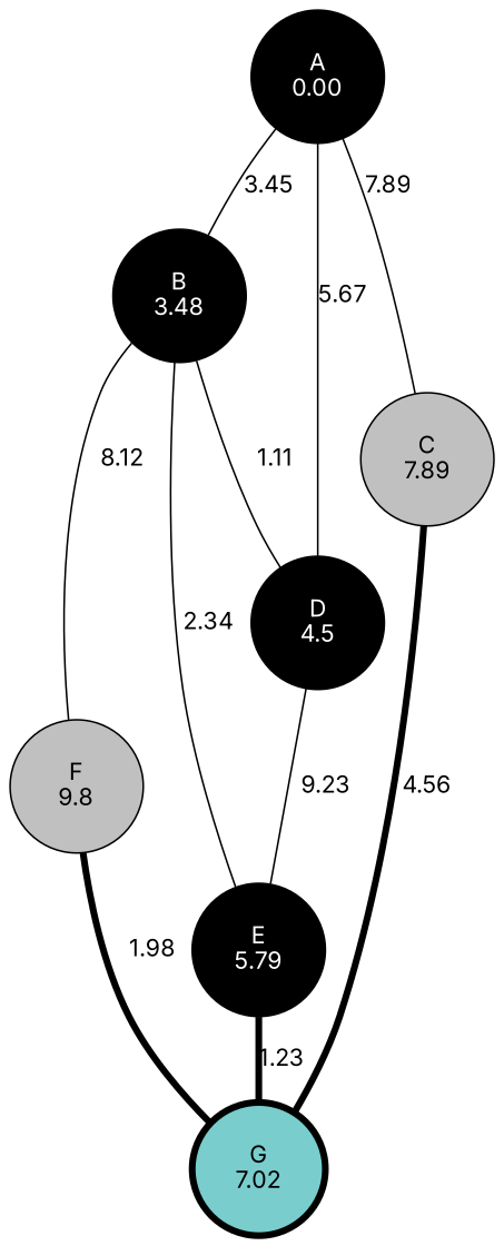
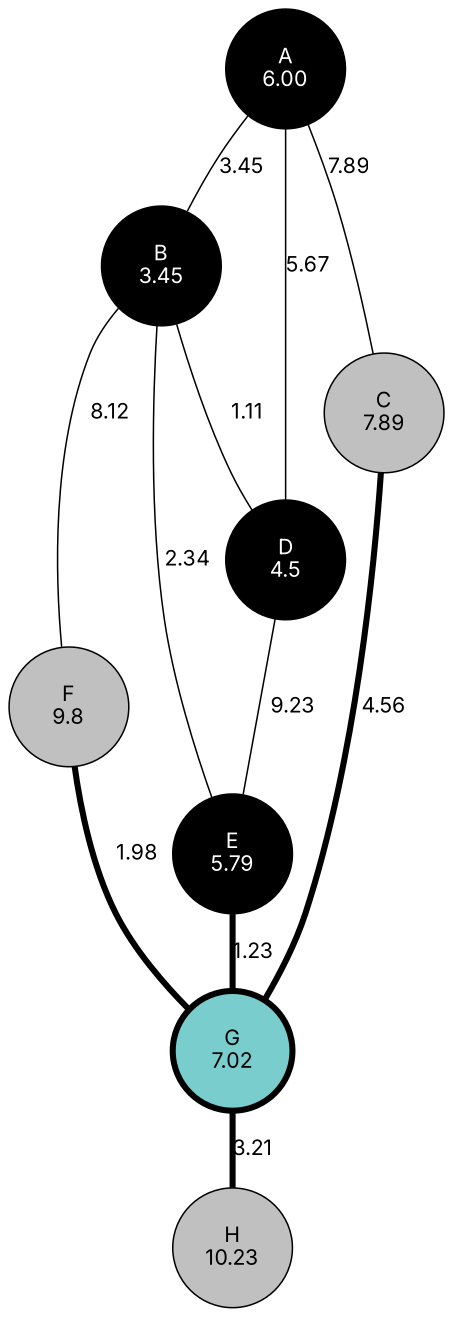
  strict graph {
    fontname=Inter
    node [fillcolor=black fontname=Inter style=filled]
    edge [fontname=Inter]
-   n1 [distance=0.00 fontcolor=white height=1.1 label="A\n0.00" width=1.1]
-   n2 [distance=3.45 fontcolor=white height=1.1 label="B\n3.48" width=1.1]
+   n1 [distance=0.00 fontcolor=white height=1.1 label="A\n6.00" width=1.1]
+   n2 [distance=3.45 fontcolor=white height=1.1 label="B\n3.45" width=1.1]
    n3 [distance=7.89 fillcolor=gray height=1.1 label="C\n7.89" width=1.1]
    n4 [distance=4.6 fontcolor=white height=1.1 label="D\n4.5" width=1.1]
    n5 [distance=5.79 fontcolor=white height=1.1 label="E\n5.79" width=1.1]
    n6 [distance=9.0 fillcolor=gray height=1.1 label="F\n9.8" width=1.1]
    n7 [distance=7.02 fillcolor=darkslategray3 height=1.1 label="G\n7.02" penwidth=4 width=1.1]
+   n8 [distance=10.23 fillcolor=gray height=1.1 label="H\n10.23" width=1.1]
    n1 -- n2 [label=3.45]
    n1 -- n3 [label=7.89]
    n1 -- n4 [label=5.67]
    n2 -- n4 [label=1.11]
    n2 -- n5 [label=2.34]
    n2 -- n6 [label=8.12]
    n3 -- n7 [label=4.56 penwidth=4]
    n4 -- n5 [label=9.23]
    n5 -- n7 [label=1.23 penwidth=4]
    n6 -- n7 [label=1.98 penwidth=4]
+   n7 -- n8 [label=3.21 penwidth=4]
  }
